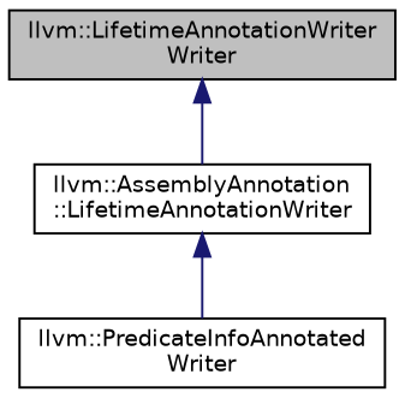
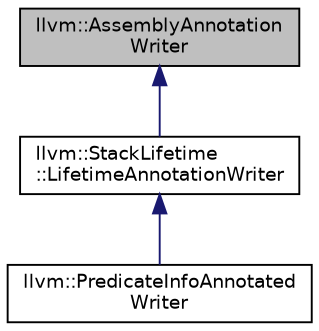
  digraph {
    node [color=black fontname=Helvetica fontsize=10 shape=record]
    edge [color=midnightblue dir=back fontname=Helvetica fontsize=10 labelfontname=Helvetica labelfontsize=10 style=solid]
-   n1 [fillcolor=grey75 fontcolor=black height=0.2 label="llvm::LifetimeAnnotationWriter\lWriter" style=filled width=0.4]
-   n2 [height=0.2 label="llvm::AssemblyAnnotation\l::LifetimeAnnotationWriter" width=0.4]
+   n1 [fillcolor=grey75 fontcolor=black height=0.2 label="llvm::AssemblyAnnotation\lWriter" style=filled width=0.4]
+   n2 [height=0.2 label="llvm::StackLifetime\l::LifetimeAnnotationWriter" width=0.4]
    n3 [height=0.2 label="llvm::PredicateInfoAnnotated\lWriter" width=0.4]
    n1 -> n2
    n2 -> n3
  }
